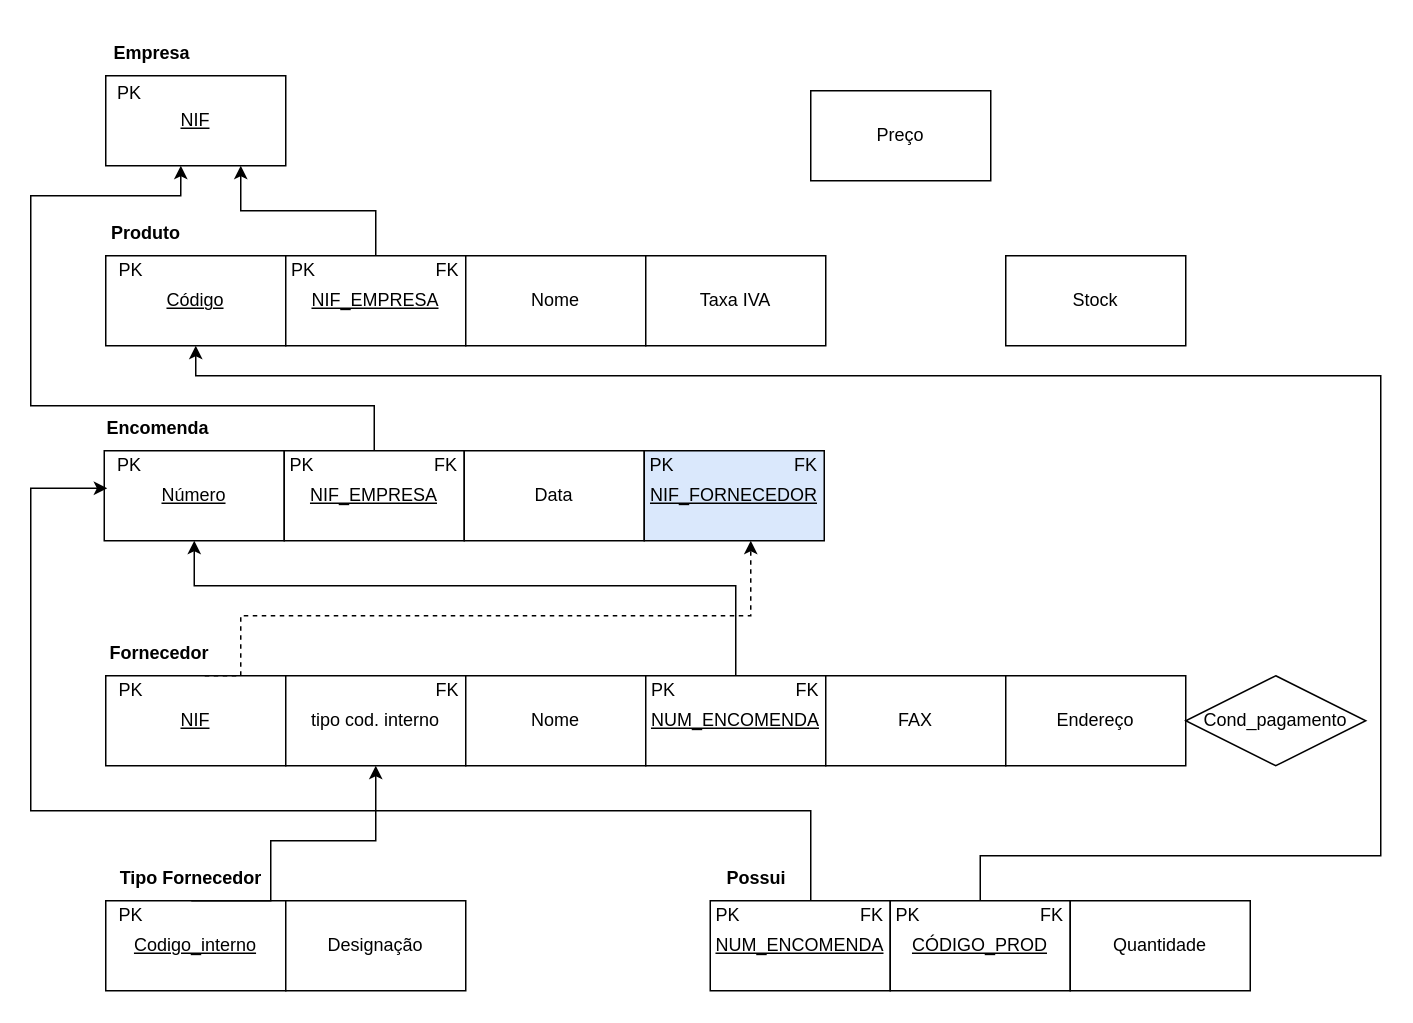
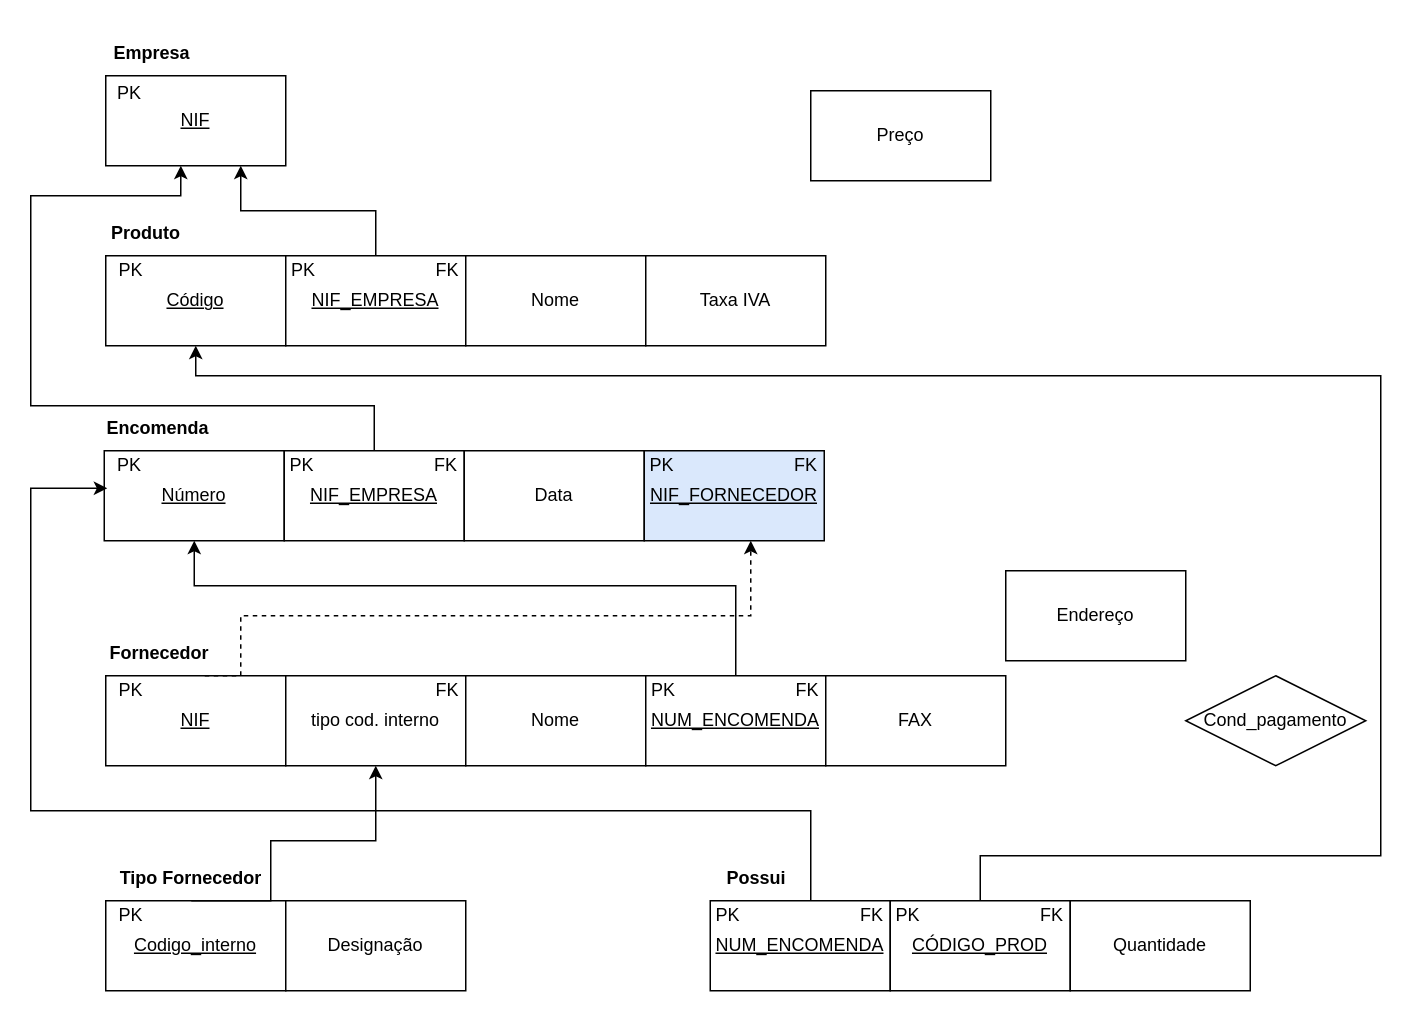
  <mxCell id="0" />
  <mxCell id="1" parent="0" />
  <mxCell id="2" value="&lt;u&gt;NIF&lt;/u&gt;" style="rounded=0;whiteSpace=wrap;html=1;" vertex="1" parent="1"><mxGeometry x="70" y="50" width="120" height="60" as="geometry" /></mxCell>
  <mxCell id="3" value="&lt;b&gt;Empresa&lt;/b&gt;" style="text;html=1;strokeColor=none;fillColor=none;align=center;verticalAlign=middle;whiteSpace=wrap;rounded=0;" vertex="1" parent="1"><mxGeometry x="71" y="20" width="60" height="30" as="geometry" /></mxCell>
  <mxCell id="4" value="&lt;u&gt;Código&lt;/u&gt;" style="rounded=0;whiteSpace=wrap;html=1;" vertex="1" parent="1"><mxGeometry x="70" y="170" width="120" height="60" as="geometry" /></mxCell>
  <mxCell id="5" value="&lt;b&gt;Produto&lt;/b&gt;" style="text;html=1;strokeColor=none;fillColor=none;align=center;verticalAlign=middle;whiteSpace=wrap;rounded=0;" vertex="1" parent="1"><mxGeometry x="67" y="140" width="60" height="30" as="geometry" /></mxCell>
  <mxCell id="6" style="edgeStyle=orthogonalEdgeStyle;rounded=0;orthogonalLoop=1;jettySize=auto;html=1;entryX=0.75;entryY=1;entryDx=0;entryDy=0;" edge="1" parent="1" source="7" target="2"><mxGeometry relative="1" as="geometry" /></mxCell>
  <mxCell id="7" value="&lt;u&gt;NIF_EMPRESA&lt;/u&gt;" style="rounded=0;whiteSpace=wrap;html=1;" vertex="1" parent="1"><mxGeometry x="190" y="170" width="120" height="60" as="geometry" /></mxCell>
  <mxCell id="8" value="&lt;span&gt;Nome&lt;/span&gt;" style="rounded=0;whiteSpace=wrap;html=1;fontStyle=0" vertex="1" parent="1"><mxGeometry x="310" y="170" width="120" height="60" as="geometry" /></mxCell>
  <mxCell id="9" value="&lt;span&gt;Taxa IVA&lt;/span&gt;" style="rounded=0;whiteSpace=wrap;html=1;fontStyle=0" vertex="1" parent="1"><mxGeometry x="430" y="170" width="120" height="60" as="geometry" /></mxCell>
  <mxCell id="10" value="Preço" style="rounded=0;whiteSpace=wrap;html=1;fontStyle=0" vertex="1" parent="1"><mxGeometry x="540" y="60" width="120" height="60" as="geometry" /></mxCell>
- <mxCell id="11" value="Stock" style="rounded=0;whiteSpace=wrap;html=1;fontStyle=0" vertex="1" parent="1"><mxGeometry x="670" y="170" width="120" height="60" as="geometry" /></mxCell>
  <mxCell id="12" value="PK" style="text;html=1;strokeColor=none;fillColor=none;align=center;verticalAlign=middle;whiteSpace=wrap;rounded=0;" vertex="1" parent="1"><mxGeometry x="57" y="165" width="60" height="30" as="geometry" /></mxCell>
  <mxCell id="13" value="PK" style="text;html=1;strokeColor=none;fillColor=none;align=center;verticalAlign=middle;whiteSpace=wrap;rounded=0;" vertex="1" parent="1"><mxGeometry x="172" y="165" width="60" height="30" as="geometry" /></mxCell>
  <mxCell id="14" value="FK" style="text;html=1;strokeColor=none;fillColor=none;align=center;verticalAlign=middle;whiteSpace=wrap;rounded=0;" vertex="1" parent="1"><mxGeometry x="268" y="165" width="60" height="30" as="geometry" /></mxCell>
  <mxCell id="15" value="PK" style="text;html=1;strokeColor=none;fillColor=none;align=center;verticalAlign=middle;whiteSpace=wrap;rounded=0;" vertex="1" parent="1"><mxGeometry x="56" y="47" width="60" height="30" as="geometry" /></mxCell>
  <mxCell id="16" value="&lt;u&gt;Número&lt;/u&gt;" style="rounded=0;whiteSpace=wrap;html=1;" vertex="1" parent="1"><mxGeometry x="69" y="300" width="120" height="60" as="geometry" /></mxCell>
  <mxCell id="17" value="&lt;b&gt;Encomenda&lt;/b&gt;" style="text;html=1;strokeColor=none;fillColor=none;align=center;verticalAlign=middle;whiteSpace=wrap;rounded=0;" vertex="1" parent="1"><mxGeometry x="75" y="270" width="60" height="30" as="geometry" /></mxCell>
  <mxCell id="18" style="edgeStyle=orthogonalEdgeStyle;rounded=0;orthogonalLoop=1;jettySize=auto;html=1;entryX=0.417;entryY=1;entryDx=0;entryDy=0;entryPerimeter=0;" edge="1" parent="1" source="19" target="2"><mxGeometry relative="1" as="geometry"><Array as="points"><mxPoint x="249" y="270" /><mxPoint x="20" y="270" /><mxPoint x="20" y="130" /><mxPoint x="120" y="130" /></Array></mxGeometry></mxCell>
  <mxCell id="19" value="&lt;u&gt;NIF_EMPRESA&lt;/u&gt;" style="rounded=0;whiteSpace=wrap;html=1;" vertex="1" parent="1"><mxGeometry x="189" y="300" width="120" height="60" as="geometry" /></mxCell>
  <mxCell id="20" value="PK" style="text;html=1;strokeColor=none;fillColor=none;align=center;verticalAlign=middle;whiteSpace=wrap;rounded=0;" vertex="1" parent="1"><mxGeometry x="56" y="295" width="60" height="30" as="geometry" /></mxCell>
  <mxCell id="21" value="PK" style="text;html=1;strokeColor=none;fillColor=none;align=center;verticalAlign=middle;whiteSpace=wrap;rounded=0;" vertex="1" parent="1"><mxGeometry x="171" y="295" width="60" height="30" as="geometry" /></mxCell>
  <mxCell id="22" value="FK" style="text;html=1;strokeColor=none;fillColor=none;align=center;verticalAlign=middle;whiteSpace=wrap;rounded=0;" vertex="1" parent="1"><mxGeometry x="267" y="295" width="60" height="30" as="geometry" /></mxCell>
  <mxCell id="23" value="&lt;span&gt;Data&lt;/span&gt;" style="rounded=0;whiteSpace=wrap;html=1;fontStyle=0" vertex="1" parent="1"><mxGeometry x="309" y="300" width="120" height="60" as="geometry" /></mxCell>
  <mxCell id="24" value="&lt;u&gt;NIF_FORNECEDOR&lt;/u&gt;" style="rounded=0;whiteSpace=wrap;html=1;fillColor=#dae8fc;" vertex="1" parent="1"><mxGeometry x="429" y="300" width="120" height="60" as="geometry" /></mxCell>
  <mxCell id="25" value="PK" style="text;html=1;strokeColor=none;fillColor=none;align=center;verticalAlign=middle;whiteSpace=wrap;rounded=0;" vertex="1" parent="1"><mxGeometry x="411" y="295" width="60" height="30" as="geometry" /></mxCell>
  <mxCell id="26" value="FK" style="text;html=1;strokeColor=none;fillColor=none;align=center;verticalAlign=middle;whiteSpace=wrap;rounded=0;" vertex="1" parent="1"><mxGeometry x="507" y="295" width="60" height="30" as="geometry" /></mxCell>
  <mxCell id="27" value="&lt;u&gt;NIF&lt;/u&gt;" style="rounded=0;whiteSpace=wrap;html=1;" vertex="1" parent="1"><mxGeometry x="70" y="450" width="120" height="60" as="geometry" /></mxCell>
  <mxCell id="28" style="edgeStyle=orthogonalEdgeStyle;rounded=0;orthogonalLoop=1;jettySize=auto;html=1;exitX=1;exitY=1;exitDx=0;exitDy=0;dashed=1;" edge="1" parent="1" source="29" target="24"><mxGeometry relative="1" as="geometry"><mxPoint x="490" y="360" as="targetPoint" /><Array as="points"><mxPoint x="160" y="450" /><mxPoint x="160" y="410" /><mxPoint x="500" y="410" /></Array></mxGeometry></mxCell>
  <mxCell id="29" value="&lt;b&gt;Fornecedor&lt;/b&gt;" style="text;html=1;strokeColor=none;fillColor=none;align=center;verticalAlign=middle;whiteSpace=wrap;rounded=0;" vertex="1" parent="1"><mxGeometry x="76" y="420" width="60" height="30" as="geometry" /></mxCell>
  <mxCell id="30" value="tipo cod. interno" style="rounded=0;whiteSpace=wrap;html=1;" vertex="1" parent="1"><mxGeometry x="190" y="450" width="120" height="60" as="geometry" /></mxCell>
  <mxCell id="31" value="PK" style="text;html=1;strokeColor=none;fillColor=none;align=center;verticalAlign=middle;whiteSpace=wrap;rounded=0;" vertex="1" parent="1"><mxGeometry x="57" y="445" width="60" height="30" as="geometry" /></mxCell>
  <mxCell id="32" value="FK" style="text;html=1;strokeColor=none;fillColor=none;align=center;verticalAlign=middle;whiteSpace=wrap;rounded=0;" vertex="1" parent="1"><mxGeometry x="268" y="445" width="60" height="30" as="geometry" /></mxCell>
  <mxCell id="33" value="&lt;span&gt;Nome&lt;/span&gt;" style="rounded=0;whiteSpace=wrap;html=1;fontStyle=0" vertex="1" parent="1"><mxGeometry x="310" y="450" width="120" height="60" as="geometry" /></mxCell>
  <mxCell id="34" style="edgeStyle=orthogonalEdgeStyle;rounded=0;orthogonalLoop=1;jettySize=auto;html=1;entryX=0.5;entryY=1;entryDx=0;entryDy=0;" edge="1" parent="1" source="35" target="16"><mxGeometry relative="1" as="geometry"><Array as="points"><mxPoint x="490" y="390" /><mxPoint x="129" y="390" /></Array></mxGeometry></mxCell>
  <mxCell id="35" value="&lt;u&gt;NUM_ENCOMENDA&lt;/u&gt;" style="rounded=0;whiteSpace=wrap;html=1;" vertex="1" parent="1"><mxGeometry x="430" y="450" width="120" height="60" as="geometry" /></mxCell>
  <mxCell id="36" value="PK" style="text;html=1;strokeColor=none;fillColor=none;align=center;verticalAlign=middle;whiteSpace=wrap;rounded=0;" vertex="1" parent="1"><mxGeometry x="412" y="445" width="60" height="30" as="geometry" /></mxCell>
  <mxCell id="37" value="FK" style="text;html=1;strokeColor=none;fillColor=none;align=center;verticalAlign=middle;whiteSpace=wrap;rounded=0;" vertex="1" parent="1"><mxGeometry x="508" y="445" width="60" height="30" as="geometry" /></mxCell>
  <mxCell id="38" value="FAX" style="rounded=0;whiteSpace=wrap;html=1;" vertex="1" parent="1"><mxGeometry x="550" y="450" width="120" height="60" as="geometry" /></mxCell>
- <mxCell id="39" value="Endereço" style="rounded=0;whiteSpace=wrap;html=1;" vertex="1" parent="1"><mxGeometry x="670" y="450" width="120" height="60" as="geometry" /></mxCell>
+ <mxCell id="39" value="Endereço" style="rounded=0;whiteSpace=wrap;html=1;" vertex="1" parent="1"><mxGeometry x="670" y="380" width="120" height="60" as="geometry" /></mxCell>
  <mxCell id="40" value="Cond_pagamento" style="rhombus;whiteSpace=wrap;html=1;" vertex="1" parent="1"><mxGeometry x="790" y="450" width="120" height="60" as="geometry" /></mxCell>
  <mxCell id="41" value="&lt;u&gt;Codigo_interno&lt;/u&gt;" style="rounded=0;whiteSpace=wrap;html=1;" vertex="1" parent="1"><mxGeometry x="70" y="600" width="120" height="60" as="geometry" /></mxCell>
  <mxCell id="42" style="edgeStyle=orthogonalEdgeStyle;rounded=0;orthogonalLoop=1;jettySize=auto;html=1;exitX=0.5;exitY=1;exitDx=0;exitDy=0;entryX=0.5;entryY=1;entryDx=0;entryDy=0;" edge="1" parent="1" source="43" target="30"><mxGeometry relative="1" as="geometry"><Array as="points"><mxPoint x="180" y="600" /><mxPoint x="180" y="560" /><mxPoint x="250" y="560" /></Array></mxGeometry></mxCell>
  <mxCell id="43" value="&lt;b&gt;Tipo Fornecedor&lt;/b&gt;" style="text;html=1;strokeColor=none;fillColor=none;align=center;verticalAlign=middle;whiteSpace=wrap;rounded=0;" vertex="1" parent="1"><mxGeometry x="65" y="570" width="124" height="30" as="geometry" /></mxCell>
  <mxCell id="44" value="Designação" style="rounded=0;whiteSpace=wrap;html=1;" vertex="1" parent="1"><mxGeometry x="190" y="600" width="120" height="60" as="geometry" /></mxCell>
  <mxCell id="45" value="PK" style="text;html=1;strokeColor=none;fillColor=none;align=center;verticalAlign=middle;whiteSpace=wrap;rounded=0;" vertex="1" parent="1"><mxGeometry x="57" y="595" width="60" height="30" as="geometry" /></mxCell>
  <mxCell id="46" value="&lt;u&gt;NUM_ENCOMENDA&lt;/u&gt;" style="rounded=0;whiteSpace=wrap;html=1;" vertex="1" parent="1"><mxGeometry x="473" y="600" width="120" height="60" as="geometry" /></mxCell>
  <mxCell id="47" style="edgeStyle=orthogonalEdgeStyle;rounded=0;orthogonalLoop=1;jettySize=auto;html=1;exitX=1;exitY=1;exitDx=0;exitDy=0;entryX=0.25;entryY=1;entryDx=0;entryDy=0;" edge="1" parent="1" source="48" target="20"><mxGeometry relative="1" as="geometry"><Array as="points"><mxPoint x="540" y="540" /><mxPoint x="20" y="540" /><mxPoint x="20" y="325" /></Array></mxGeometry></mxCell>
  <mxCell id="48" value="&lt;b&gt;Possui&lt;/b&gt;" style="text;html=1;strokeColor=none;fillColor=none;align=center;verticalAlign=middle;whiteSpace=wrap;rounded=0;" vertex="1" parent="1"><mxGeometry x="468" y="570" width="72" height="30" as="geometry" /></mxCell>
  <mxCell id="49" style="edgeStyle=orthogonalEdgeStyle;rounded=0;orthogonalLoop=1;jettySize=auto;html=1;exitX=0.5;exitY=0;exitDx=0;exitDy=0;entryX=0.5;entryY=1;entryDx=0;entryDy=0;" edge="1" parent="1" source="50" target="4"><mxGeometry relative="1" as="geometry"><Array as="points"><mxPoint x="653" y="570" /><mxPoint x="920" y="570" /><mxPoint x="920" y="250" /><mxPoint x="130" y="250" /></Array></mxGeometry></mxCell>
  <mxCell id="50" value="&lt;u&gt;CÓDIGO_PROD&lt;/u&gt;" style="rounded=0;whiteSpace=wrap;html=1;" vertex="1" parent="1"><mxGeometry x="593" y="600" width="120" height="60" as="geometry" /></mxCell>
  <mxCell id="51" value="Quantidade" style="rounded=0;whiteSpace=wrap;html=1;" vertex="1" parent="1"><mxGeometry x="713" y="600" width="120" height="60" as="geometry" /></mxCell>
  <mxCell id="52" value="PK" style="text;html=1;strokeColor=none;fillColor=none;align=center;verticalAlign=middle;whiteSpace=wrap;rounded=0;" vertex="1" parent="1"><mxGeometry x="575" y="595" width="60" height="30" as="geometry" /></mxCell>
  <mxCell id="53" value="FK" style="text;html=1;strokeColor=none;fillColor=none;align=center;verticalAlign=middle;whiteSpace=wrap;rounded=0;" vertex="1" parent="1"><mxGeometry x="671" y="595" width="60" height="30" as="geometry" /></mxCell>
  <mxCell id="54" value="PK" style="text;html=1;strokeColor=none;fillColor=none;align=center;verticalAlign=middle;whiteSpace=wrap;rounded=0;" vertex="1" parent="1"><mxGeometry x="455" y="595" width="60" height="30" as="geometry" /></mxCell>
  <mxCell id="55" value="FK" style="text;html=1;strokeColor=none;fillColor=none;align=center;verticalAlign=middle;whiteSpace=wrap;rounded=0;" vertex="1" parent="1"><mxGeometry x="551" y="595" width="60" height="30" as="geometry" /></mxCell>
